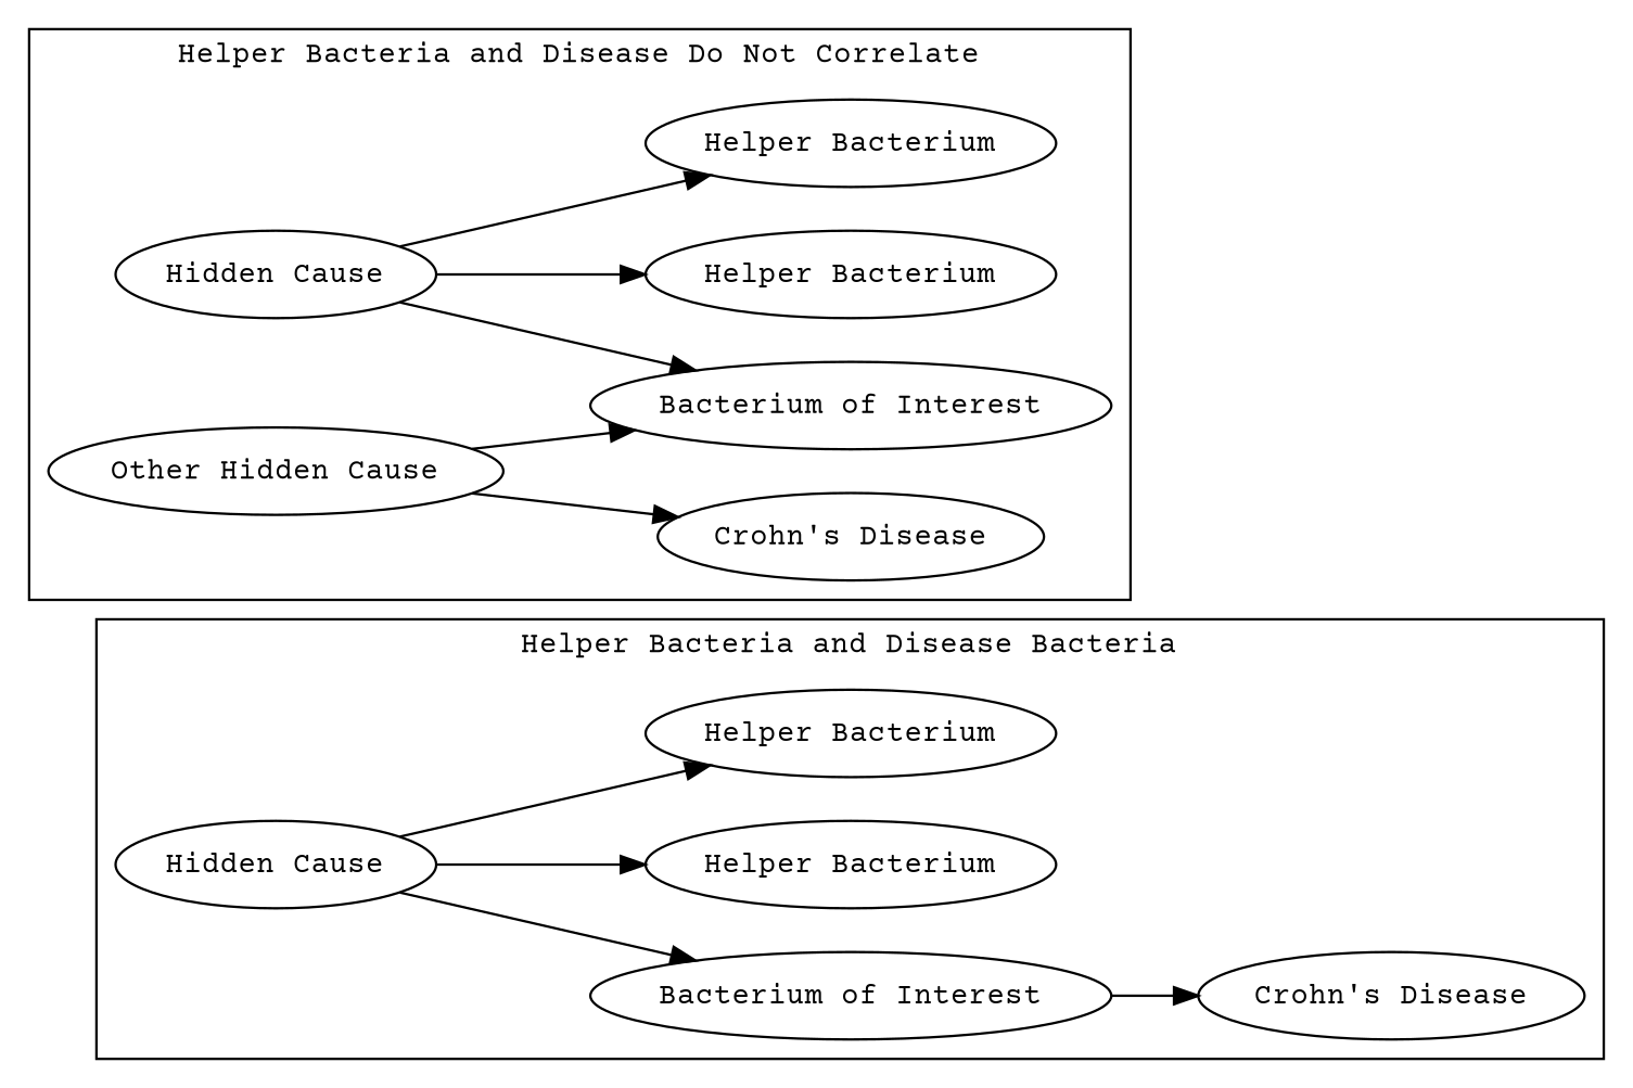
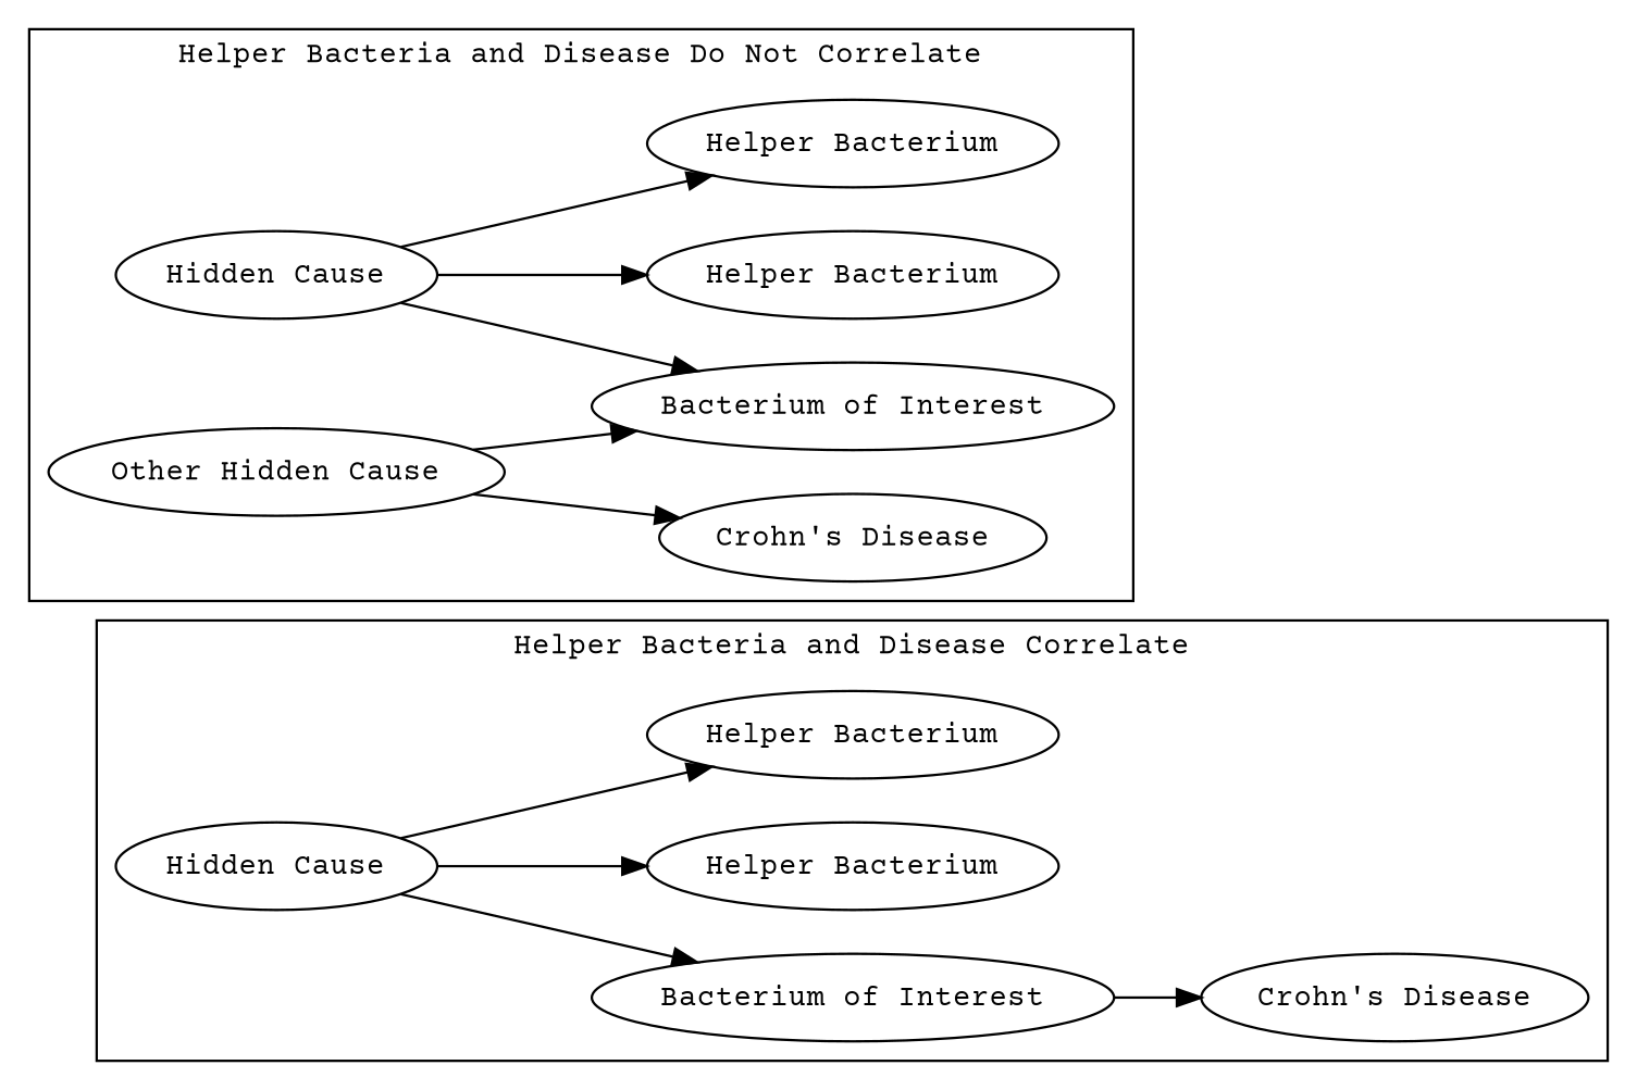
  digraph {
    fontsize=12
    rankdir=LR
    fontname="Courier Prime"
    node [fontsize=12 fontname="Courier Prime"]
    edge [fontname="Courier Prime"]
    n1 [label="Hidden Cause"]
    n2 [label="Bacterium of Interest"]
    n3 [label="Helper Bacterium"]
    n4 [label="Helper Bacterium"]
    n5 [label="Crohn's Disease"]
    n6 [label="Hidden Cause"]
    n7 [label="Bacterium of Interest"]
    n8 [label="Helper Bacterium"]
    n9 [label="Helper Bacterium"]
    n10 [label="Other Hidden Cause"]
    n11 [label="Crohn's Disease"]
    subgraph cluster_1 {
-     label="Helper Bacteria and Disease Bacteria"
+     label="Helper Bacteria and Disease Correlate"
      n1
      n2
      n3
      n4
      n5
    }
    subgraph cluster_2 {
      label="Helper Bacteria and Disease Do Not Correlate"
      n6
      n7
      n8
      n9
      n10
      n11
    }
    n1 -> n2
    n1 -> n3
    n1 -> n4
    n2 -> n5
    n6 -> n7
    n6 -> n8
    n6 -> n9
    n10 -> n7
    n10 -> n11
  }
